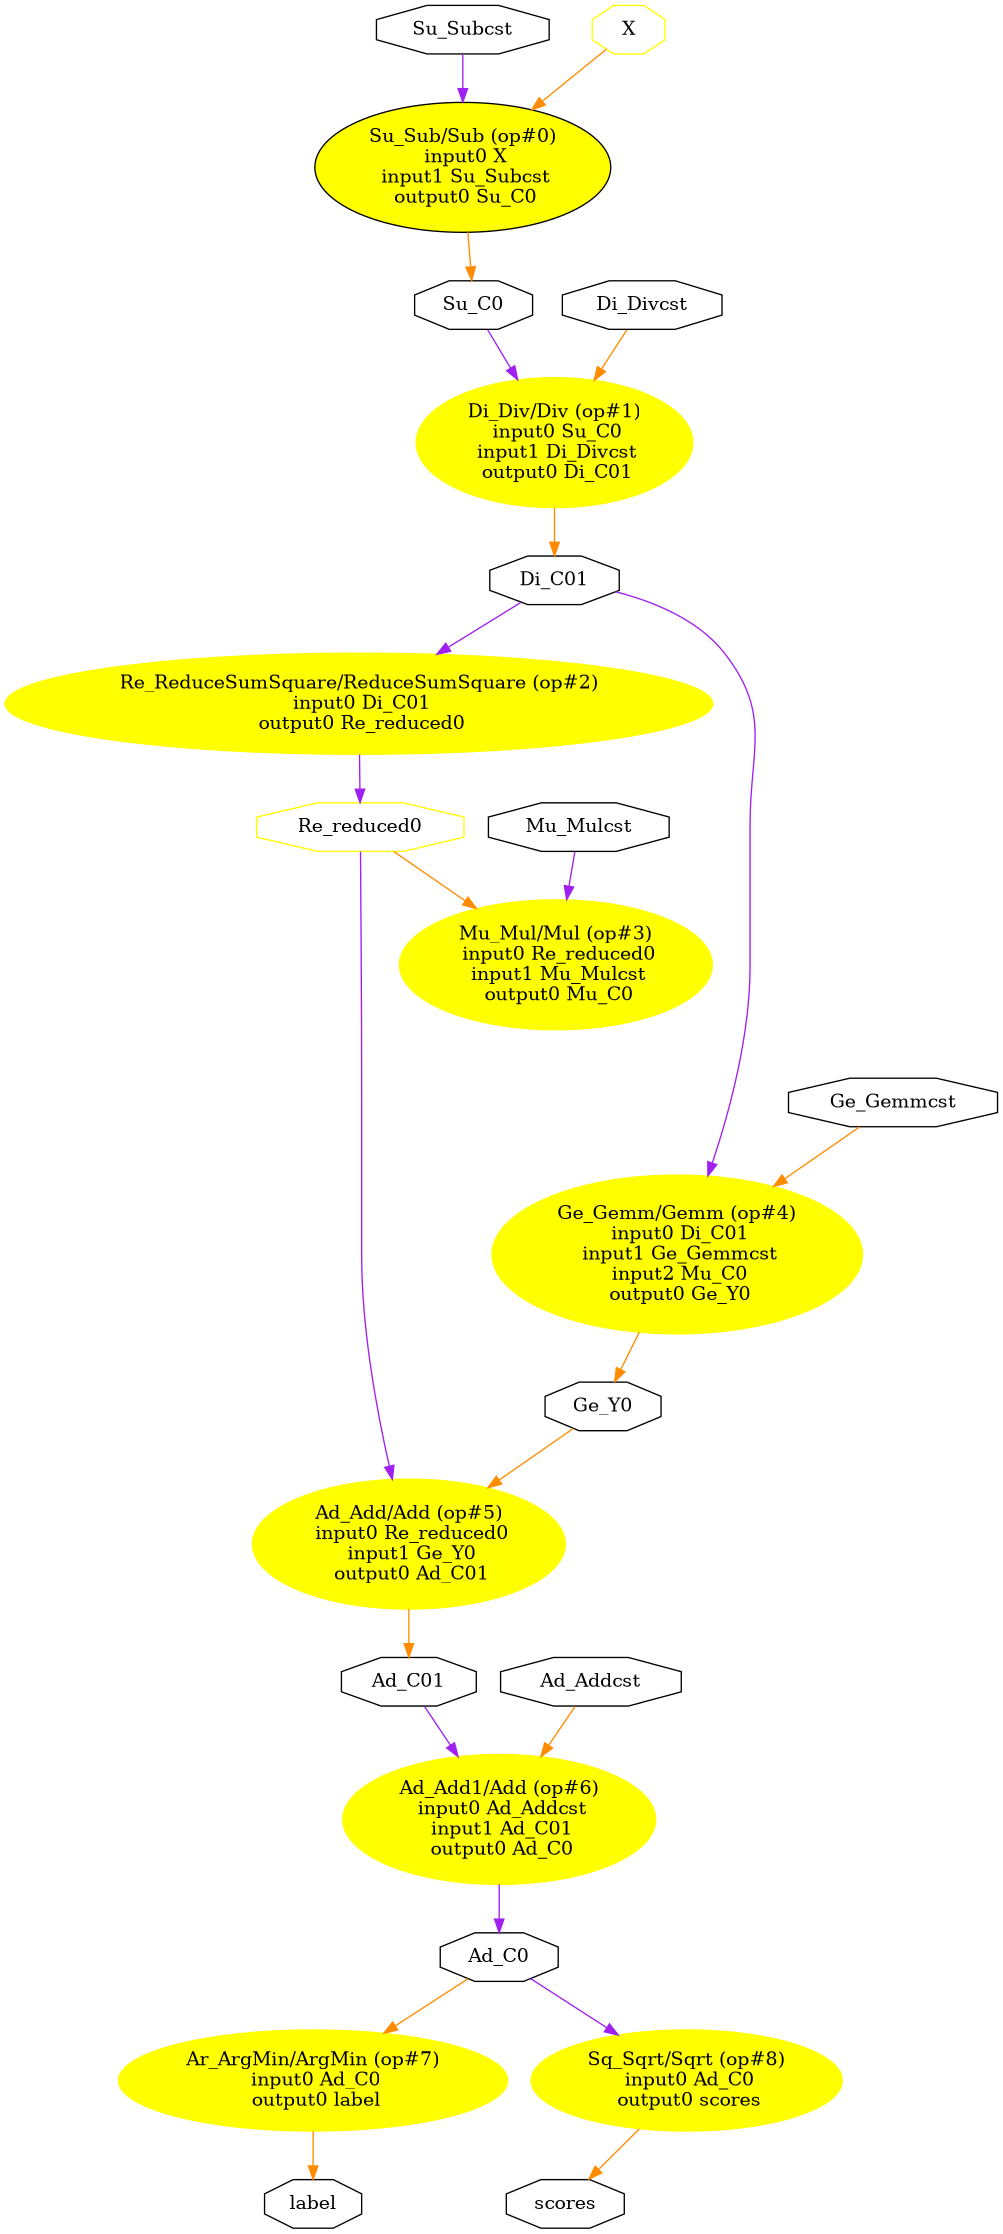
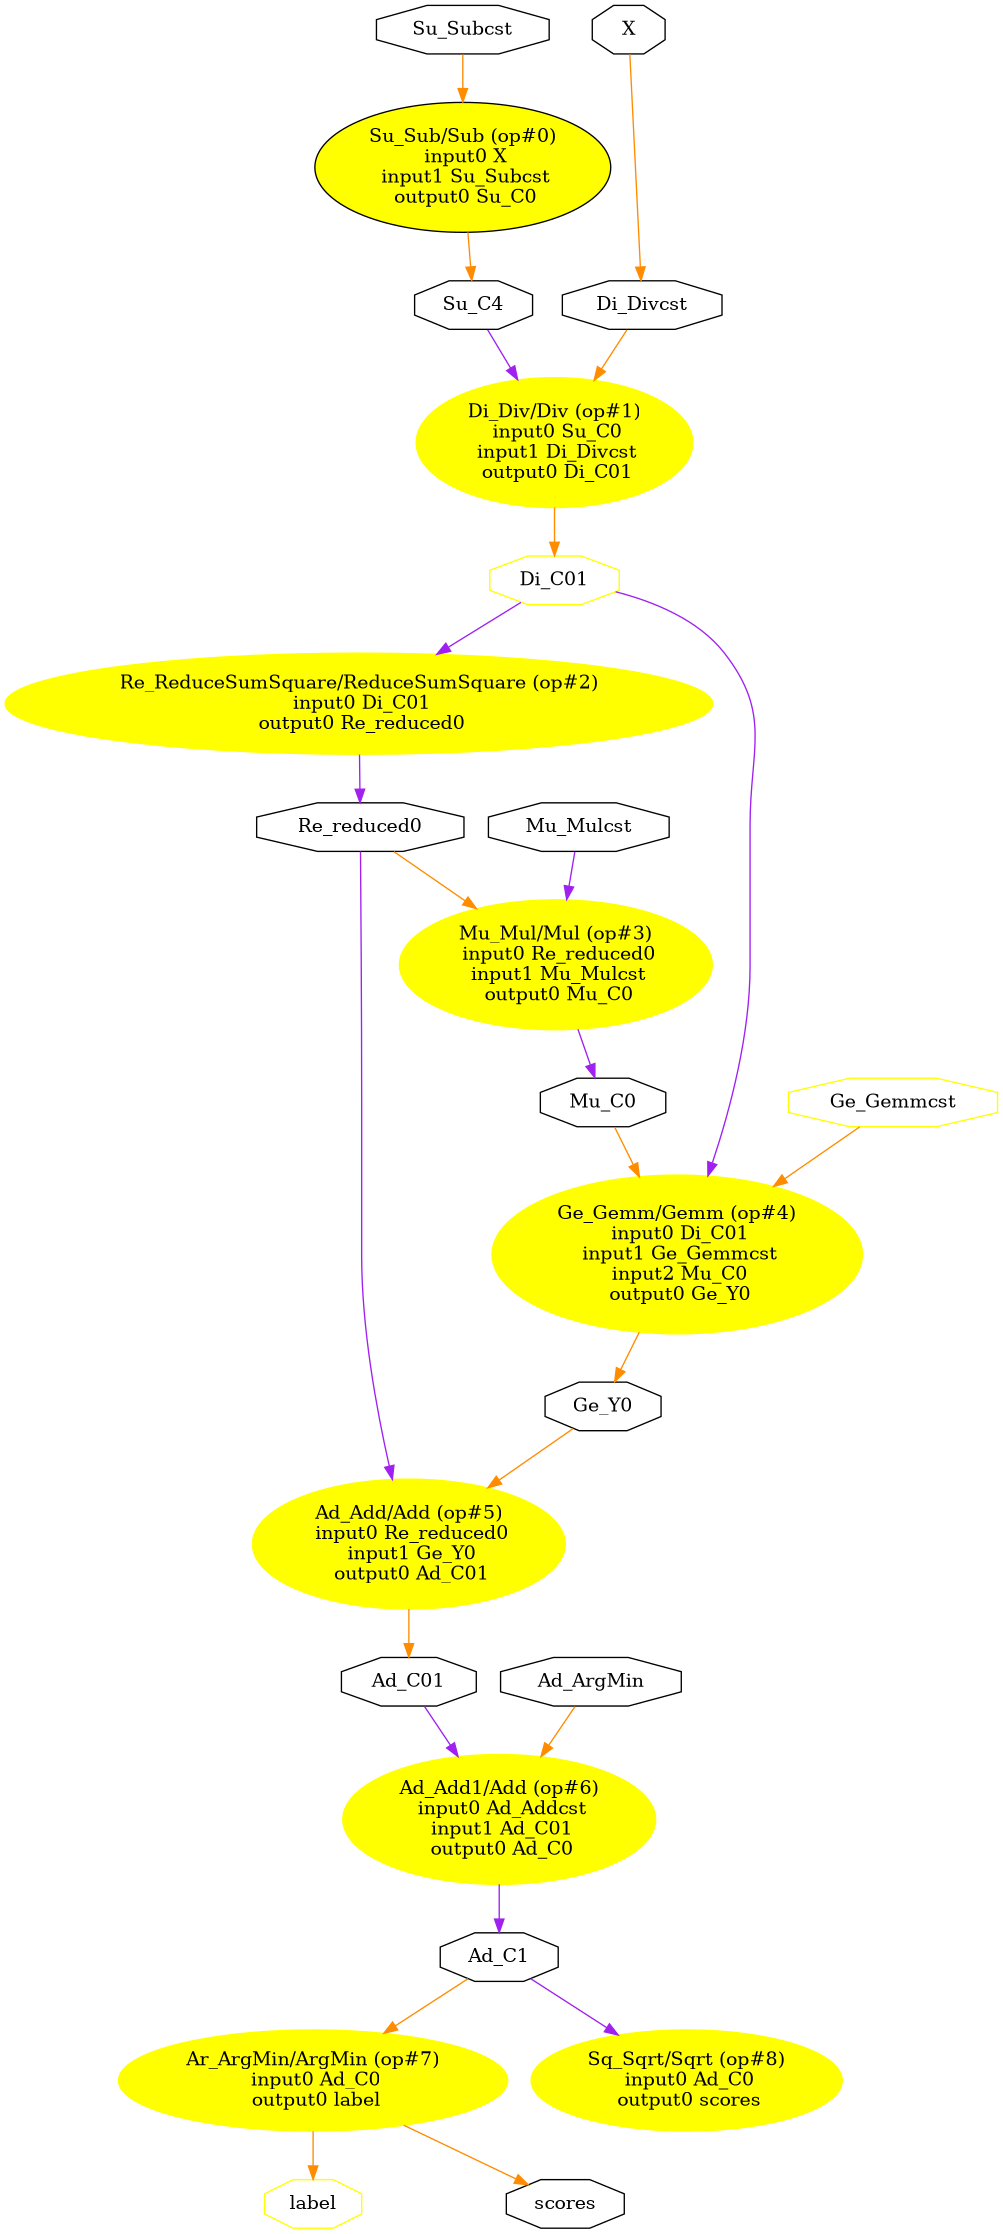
  digraph {
    rankdir=TB
    node [shape=octagon]
    edge [color=darkorange]
    "Su_Sub/Sub (op#0)\n input0 X\n input1 Su_Subcst\n output0 Su_C0" [color=black fillcolor=yellow height=1.3356 style=filled width=2.5534 shape=""]
-   n2 [height=0.5 label=Su_C0 width=1.0943]
+   n2 [height=0.5 label=Su_C4 width=1.0943]
    "Di_Div/Div (op#1)\n input0 Su_C0\n input1 Di_Divcst\n output0 Di_C01" [color=yellow fillcolor=yellow height=1.3356 style=filled width=2.3963 shape=""]
-   n4 [height=0.5 label=Di_C01 width=1.1725]
-   n5 [height=0.5 label=X width=0.75 color=yellow]
+   n4 [height=0.5 label=Di_C01 width=1.1725 color=yellow]
+   n5 [height=0.5 label=X width=0.75]
    n6 [height=0.5 label=Su_Subcst width=1.5242]
    "Re_ReduceSumSquare/ReduceSumSquare (op#2)\n input0 Di_C01\n output0 Re_reduced0" [color=yellow fillcolor=yellow height=1.041 style=filled width=5.8926 shape=""]
    "Ge_Gemm/Gemm (op#4)\n input0 Di_C01\n input1 Ge_Gemmcst\n input2 Mu_C0\n output0 Ge_Y0" [color=yellow fillcolor=yellow height=1.6303 style=filled width=3.1623 shape=""]
-   n9 [height=0.5 label=Re_reduced0 width=1.7978 color=yellow]
+   n9 [height=0.5 label=Re_reduced0 width=1.7978]
    n10 [height=0.5 label=Ge_Y0 width=1.1139]
    n11 [height=0.5 label=Di_Divcst width=1.4265]
    "Mu_Mul/Mul (op#3)\n input0 Re_reduced0\n input1 Mu_Mulcst\n output0 Mu_C0" [color=yellow fillcolor=yellow height=1.3356 style=filled width=2.632 shape=""]
    "Ad_Add/Add (op#5)\n input0 Re_reduced0\n input1 Ge_Y0\n output0 Ad_C01" [color=yellow fillcolor=yellow height=1.3356 style=filled width=2.6909 shape=""]
+   n14 [height=0.5 label=Mu_C0 width=1.1529]
    n15 [height=0.5 label=Ad_C01 width=1.2702]
    "Ad_Add1/Add (op#6)\n input0 Ad_Addcst\n input1 Ad_C01\n output0 Ad_C0" [color=yellow fillcolor=yellow height=1.3356 style=filled width=2.8088 shape=""]
    n17 [height=0.5 label=Mu_Mulcst width=1.5829]
-   n18 [height=0.5 label=Ge_Gemmcst width=1.8564]
-   n19 [height=0.5 label=Ad_C0 width=1.1334]
+   n18 [height=0.5 label=Ge_Gemmcst width=1.8564 color=yellow]
+   n19 [height=0.5 label=Ad_C1 width=1.1334]
    "Ar_ArgMin/ArgMin (op#7)\n input0 Ad_C0\n output0 label" [color=yellow fillcolor=yellow height=1.041 style=filled width=3.3391 shape=""]
    "Sq_Sqrt/Sqrt (op#8)\n input0 Ad_C0\n output0 scores" [color=yellow fillcolor=yellow height=1.041 style=filled width=2.632 shape=""]
-   n22 [height=0.5 label=label width=0.82074]
+   n22 [height=0.5 label=label width=0.82074 color=yellow]
    n23 [height=0.5 label=scores width=1.0357]
-   n24 [height=0.5 label=Ad_Addcst width=1.6219]
+   n24 [height=0.5 label=Ad_ArgMin width=1.6219]
    "Su_Sub/Sub (op#0)\n input0 X\n input1 Su_Subcst\n output0 Su_C0" -> n2
    n2 -> "Di_Div/Div (op#1)\n input0 Su_C0\n input1 Di_Divcst\n output0 Di_C01" [color=purple]
    "Di_Div/Div (op#1)\n input0 Su_C0\n input1 Di_Divcst\n output0 Di_C01" -> n4
    n4 -> "Re_ReduceSumSquare/ReduceSumSquare (op#2)\n input0 Di_C01\n output0 Re_reduced0" [color=purple]
    n4 -> "Ge_Gemm/Gemm (op#4)\n input0 Di_C01\n input1 Ge_Gemmcst\n input2 Mu_C0\n output0 Ge_Y0" [color=purple]
-   n5 -> "Su_Sub/Sub (op#0)\n input0 X\n input1 Su_Subcst\n output0 Su_C0"
-   n6 -> "Su_Sub/Sub (op#0)\n input0 X\n input1 Su_Subcst\n output0 Su_C0" [color=purple]
+   n5 -> n11
+   n6 -> "Su_Sub/Sub (op#0)\n input0 X\n input1 Su_Subcst\n output0 Su_C0"
    "Re_ReduceSumSquare/ReduceSumSquare (op#2)\n input0 Di_C01\n output0 Re_reduced0" -> n9 [color=purple]
    "Ge_Gemm/Gemm (op#4)\n input0 Di_C01\n input1 Ge_Gemmcst\n input2 Mu_C0\n output0 Ge_Y0" -> n10
    n9 -> "Mu_Mul/Mul (op#3)\n input0 Re_reduced0\n input1 Mu_Mulcst\n output0 Mu_C0"
    n9 -> "Ad_Add/Add (op#5)\n input0 Re_reduced0\n input1 Ge_Y0\n output0 Ad_C01" [color=purple]
    n10 -> "Ad_Add/Add (op#5)\n input0 Re_reduced0\n input1 Ge_Y0\n output0 Ad_C01"
    n11 -> "Di_Div/Div (op#1)\n input0 Su_C0\n input1 Di_Divcst\n output0 Di_C01"
+   "Mu_Mul/Mul (op#3)\n input0 Re_reduced0\n input1 Mu_Mulcst\n output0 Mu_C0" -> n14 [color=purple]
    "Ad_Add/Add (op#5)\n input0 Re_reduced0\n input1 Ge_Y0\n output0 Ad_C01" -> n15
+   n14 -> "Ge_Gemm/Gemm (op#4)\n input0 Di_C01\n input1 Ge_Gemmcst\n input2 Mu_C0\n output0 Ge_Y0"
    n15 -> "Ad_Add1/Add (op#6)\n input0 Ad_Addcst\n input1 Ad_C01\n output0 Ad_C0" [color=purple]
    "Ad_Add1/Add (op#6)\n input0 Ad_Addcst\n input1 Ad_C01\n output0 Ad_C0" -> n19 [color=purple]
    n17 -> "Mu_Mul/Mul (op#3)\n input0 Re_reduced0\n input1 Mu_Mulcst\n output0 Mu_C0" [color=purple]
    n18 -> "Ge_Gemm/Gemm (op#4)\n input0 Di_C01\n input1 Ge_Gemmcst\n input2 Mu_C0\n output0 Ge_Y0"
    n19 -> "Ar_ArgMin/ArgMin (op#7)\n input0 Ad_C0\n output0 label"
    n19 -> "Sq_Sqrt/Sqrt (op#8)\n input0 Ad_C0\n output0 scores" [color=purple]
    "Ar_ArgMin/ArgMin (op#7)\n input0 Ad_C0\n output0 label" -> n22
-   "Sq_Sqrt/Sqrt (op#8)\n input0 Ad_C0\n output0 scores" -> n23
+   "Ar_ArgMin/ArgMin (op#7)\n input0 Ad_C0\n output0 label" -> n23
    n24 -> "Ad_Add1/Add (op#6)\n input0 Ad_Addcst\n input1 Ad_C01\n output0 Ad_C0"
  }
